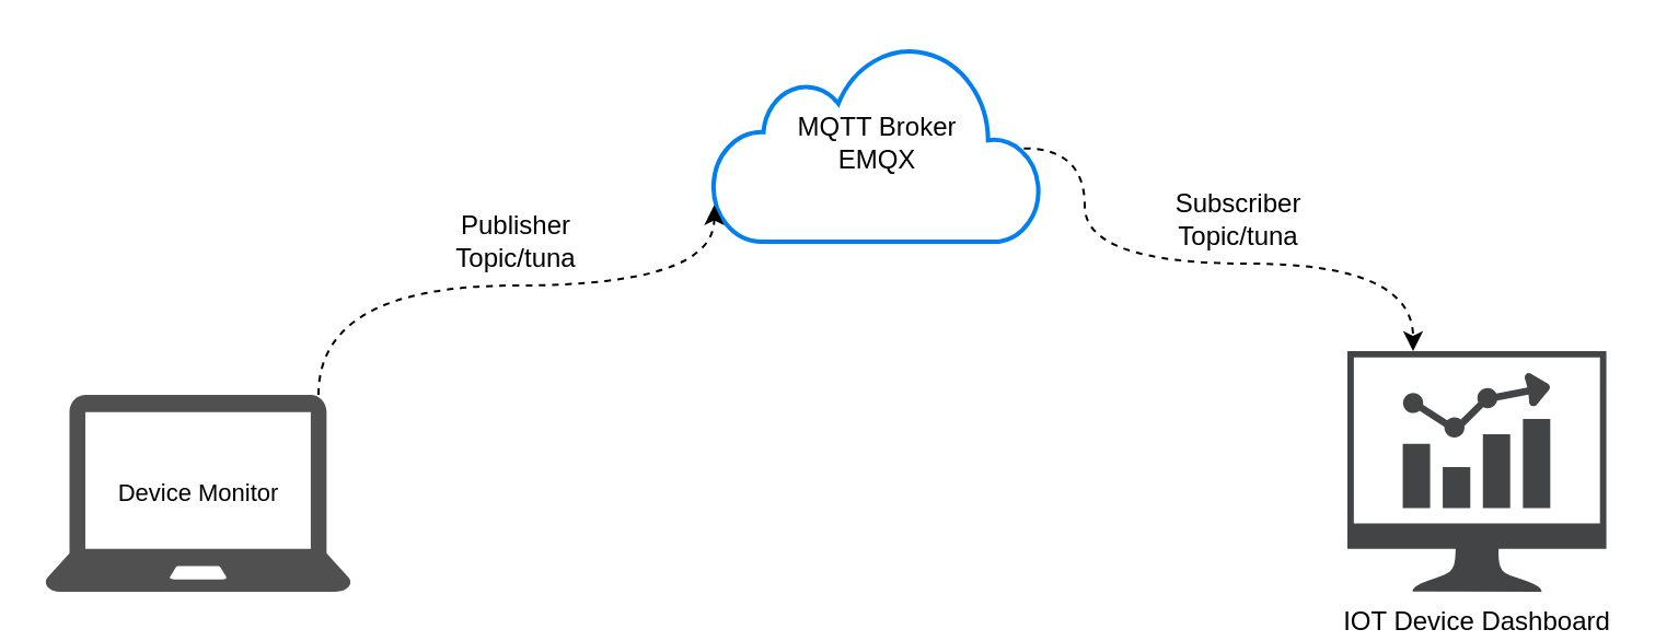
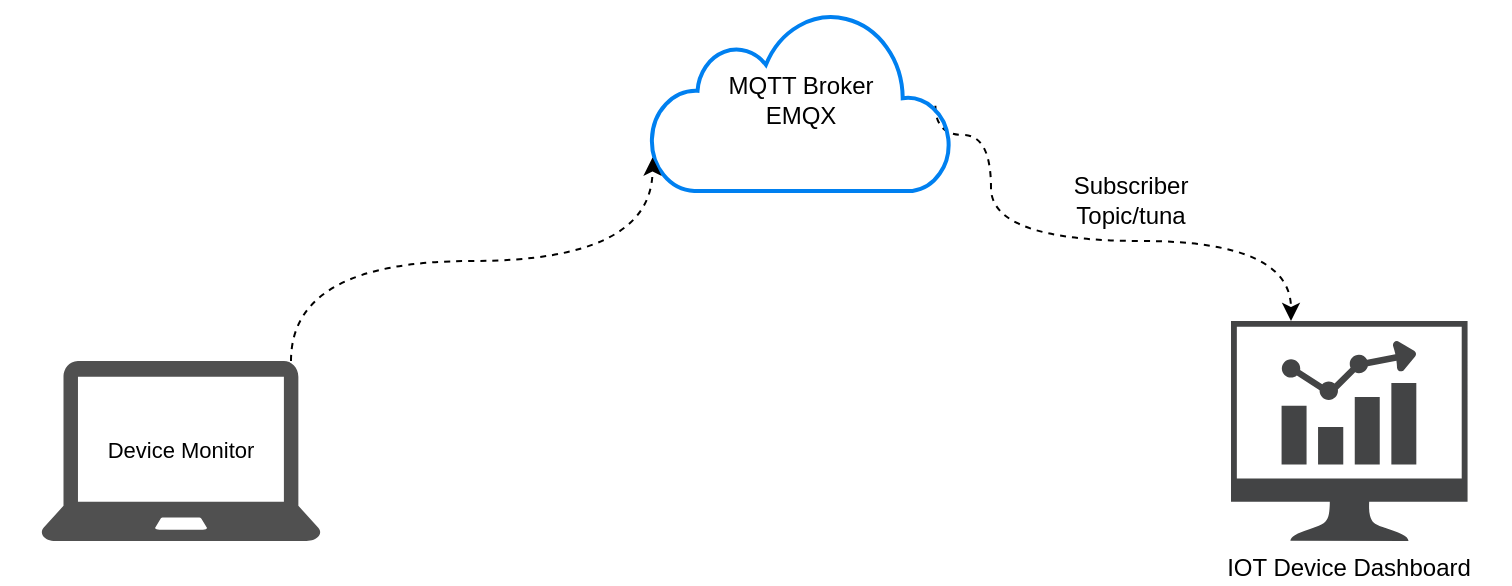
  <mxCell id="0" />
  <mxCell id="1" parent="0" />
  <mxCell id="2" style="edgeStyle=orthogonalEdgeStyle;rounded=0;orthogonalLoop=1;jettySize=auto;html=1;curved=1;exitX=0.948;exitY=0.526;exitDx=0;exitDy=0;exitPerimeter=0;dashed=1;" edge="1" parent="1" source="3" target="5"><mxGeometry relative="1" as="geometry"><Array as="points"><mxPoint x="495" y="67" /><mxPoint x="495" y="120" /><mxPoint x="645" y="120" /></Array></mxGeometry></mxCell>
- <mxCell id="3" value="MQTT Broker&lt;div&gt;EMQX&lt;/div&gt;" style="html=1;verticalLabelPosition=middle;align=center;labelBackgroundColor=none;verticalAlign=middle;strokeWidth=2;strokeColor=light-dark(#0080F0,#B3B3B3);shadow=0;dashed=0;shape=mxgraph.ios7.icons.cloud;fillColor=none;labelPosition=center;" vertex="1" parent="1"><mxGeometry x="325" y="20" width="150" height="90" as="geometry" /></mxCell>
+ <mxCell id="3" value="MQTT Broker&lt;div&gt;EMQX&lt;/div&gt;" style="html=1;verticalLabelPosition=middle;align=center;labelBackgroundColor=none;verticalAlign=middle;strokeWidth=2;strokeColor=light-dark(#0080F0,#B3B3B3);shadow=0;dashed=0;shape=mxgraph.ios7.icons.cloud;fillColor=none;labelPosition=center;" vertex="1" parent="1"><mxGeometry x="325" y="5" width="150" height="90" as="geometry" /></mxCell>
  <mxCell id="4" value="Device Monitor" style="sketch=0;pointerEvents=1;shadow=0;dashed=0;html=1;strokeColor=none;fillColor=#505050;labelPosition=center;verticalLabelPosition=middle;verticalAlign=middle;outlineConnect=0;align=center;shape=mxgraph.office.devices.laptop;fontSize=11;" vertex="1" parent="1"><mxGeometry x="20" y="180" width="140" height="90" as="geometry" /></mxCell>
  <mxCell id="5" value="IOT Device Dashboard" style="sketch=0;pointerEvents=1;shadow=0;dashed=0;html=1;strokeColor=none;fillColor=#434445;aspect=fixed;labelPosition=center;verticalLabelPosition=bottom;verticalAlign=top;align=center;outlineConnect=0;shape=mxgraph.vvd.nsx_dashboard;" vertex="1" parent="1"><mxGeometry x="615" y="160" width="118.28" height="110" as="geometry" /></mxCell>
  <mxCell id="6" style="edgeStyle=orthogonalEdgeStyle;rounded=0;orthogonalLoop=1;jettySize=auto;html=1;dashed=1;curved=1;entryX=0.005;entryY=0.814;entryDx=0;entryDy=0;entryPerimeter=0;" edge="1" parent="1" source="4" target="3"><mxGeometry relative="1" as="geometry"><Array as="points"><mxPoint x="145" y="130" /><mxPoint x="326" y="130" /></Array></mxGeometry></mxCell>
- <mxCell id="7" value="Publisher&lt;div&gt;Topic/tuna&lt;/div&gt;" style="text;html=1;align=center;verticalAlign=middle;resizable=0;points=[];autosize=1;strokeColor=none;fillColor=none;" vertex="1" parent="1"><mxGeometry x="195" y="90" width="80" height="40" as="geometry" /></mxCell>
  <mxCell id="8" value="Subscriber&lt;div&gt;Topic/tuna&lt;/div&gt;" style="text;html=1;align=center;verticalAlign=middle;resizable=0;points=[];autosize=1;strokeColor=none;fillColor=none;rotation=0;" vertex="1" parent="1"><mxGeometry x="525" y="80" width="80" height="40" as="geometry" /></mxCell>
